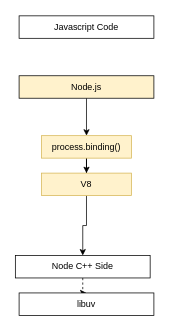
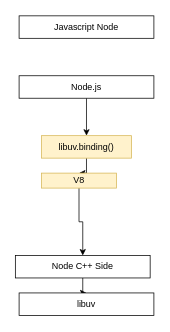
  <mxCell id="0" />
  <mxCell id="1" parent="0" />
- <mxCell id="2" value="Javascript Code" style="rounded=0;whiteSpace=wrap;html=1;" vertex="1" parent="1"><mxGeometry x="25" y="20" width="180" height="30" as="geometry" /></mxCell>
+ <mxCell id="2" value="Javascript Node" style="rounded=0;whiteSpace=wrap;html=1;" vertex="1" parent="1"><mxGeometry x="25" y="20" width="180" height="30" as="geometry" /></mxCell>
  <mxCell id="3" style="edgeStyle=orthogonalEdgeStyle;rounded=0;orthogonalLoop=1;jettySize=auto;html=1;entryX=0.5;entryY=0;entryDx=0;entryDy=0;" edge="1" parent="1" source="4" target="6"><mxGeometry relative="1" as="geometry" /></mxCell>
- <mxCell id="4" value="Node.js" style="rounded=0;whiteSpace=wrap;html=1;fillColor=#fff2cc;" vertex="1" parent="1"><mxGeometry x="25" y="100" width="180" height="30" as="geometry" /></mxCell>
+ <mxCell id="4" value="Node.js" style="rounded=0;whiteSpace=wrap;html=1;" vertex="1" parent="1"><mxGeometry x="25" y="100" width="180" height="30" as="geometry" /></mxCell>
  <mxCell id="5" style="edgeStyle=orthogonalEdgeStyle;rounded=0;orthogonalLoop=1;jettySize=auto;html=1;entryX=0.5;entryY=0;entryDx=0;entryDy=0;" edge="1" parent="1" source="6" target="8"><mxGeometry relative="1" as="geometry" /></mxCell>
- <mxCell id="6" value="process.binding()" style="rounded=0;whiteSpace=wrap;html=1;fillColor=#fff2cc;strokeColor=#d6b656;" vertex="1" parent="1"><mxGeometry x="55" y="180" width="120" height="30" as="geometry" /></mxCell>
+ <mxCell id="6" value="libuv.binding()" style="rounded=0;whiteSpace=wrap;html=1;fillColor=#fff2cc;strokeColor=#d6b656;" vertex="1" parent="1"><mxGeometry x="55" y="180" width="120" height="30" as="geometry" /></mxCell>
  <mxCell id="7" style="edgeStyle=orthogonalEdgeStyle;rounded=0;orthogonalLoop=1;jettySize=auto;html=1;entryX=0.5;entryY=0;entryDx=0;entryDy=0;" edge="1" parent="1" source="8" target="10"><mxGeometry relative="1" as="geometry" /></mxCell>
- <mxCell id="8" value="V8" style="rounded=0;whiteSpace=wrap;html=1;fillColor=#fff2cc;strokeColor=#d6b656;" vertex="1" parent="1"><mxGeometry x="55" y="230" width="120" height="30" as="geometry" /></mxCell>
- <mxCell id="9" style="edgeStyle=orthogonalEdgeStyle;rounded=0;orthogonalLoop=1;jettySize=auto;html=1;entryX=0.5;entryY=0;entryDx=0;entryDy=0;dashed=1;" edge="1" parent="1" source="10" target="11"><mxGeometry relative="1" as="geometry" /></mxCell>
+ <mxCell id="8" value="V8" style="rounded=0;whiteSpace=wrap;html=1;fillColor=#fff2cc;strokeColor=#d6b656;" vertex="1" parent="1"><mxGeometry x="55" y="230" width="100" height="20" as="geometry" /></mxCell>
+ <mxCell id="9" style="edgeStyle=orthogonalEdgeStyle;rounded=0;orthogonalLoop=1;jettySize=auto;html=1;entryX=0.5;entryY=0;entryDx=0;entryDy=0;" edge="1" parent="1" source="10" target="11"><mxGeometry relative="1" as="geometry" /></mxCell>
  <mxCell id="10" value="Node C++ Side" style="rounded=0;whiteSpace=wrap;html=1;" vertex="1" parent="1"><mxGeometry x="20" y="340" width="180" height="30" as="geometry" /></mxCell>
  <mxCell id="11" value="libuv" style="rounded=0;whiteSpace=wrap;html=1;" vertex="1" parent="1"><mxGeometry x="25" y="390" width="180" height="30" as="geometry" /></mxCell>
